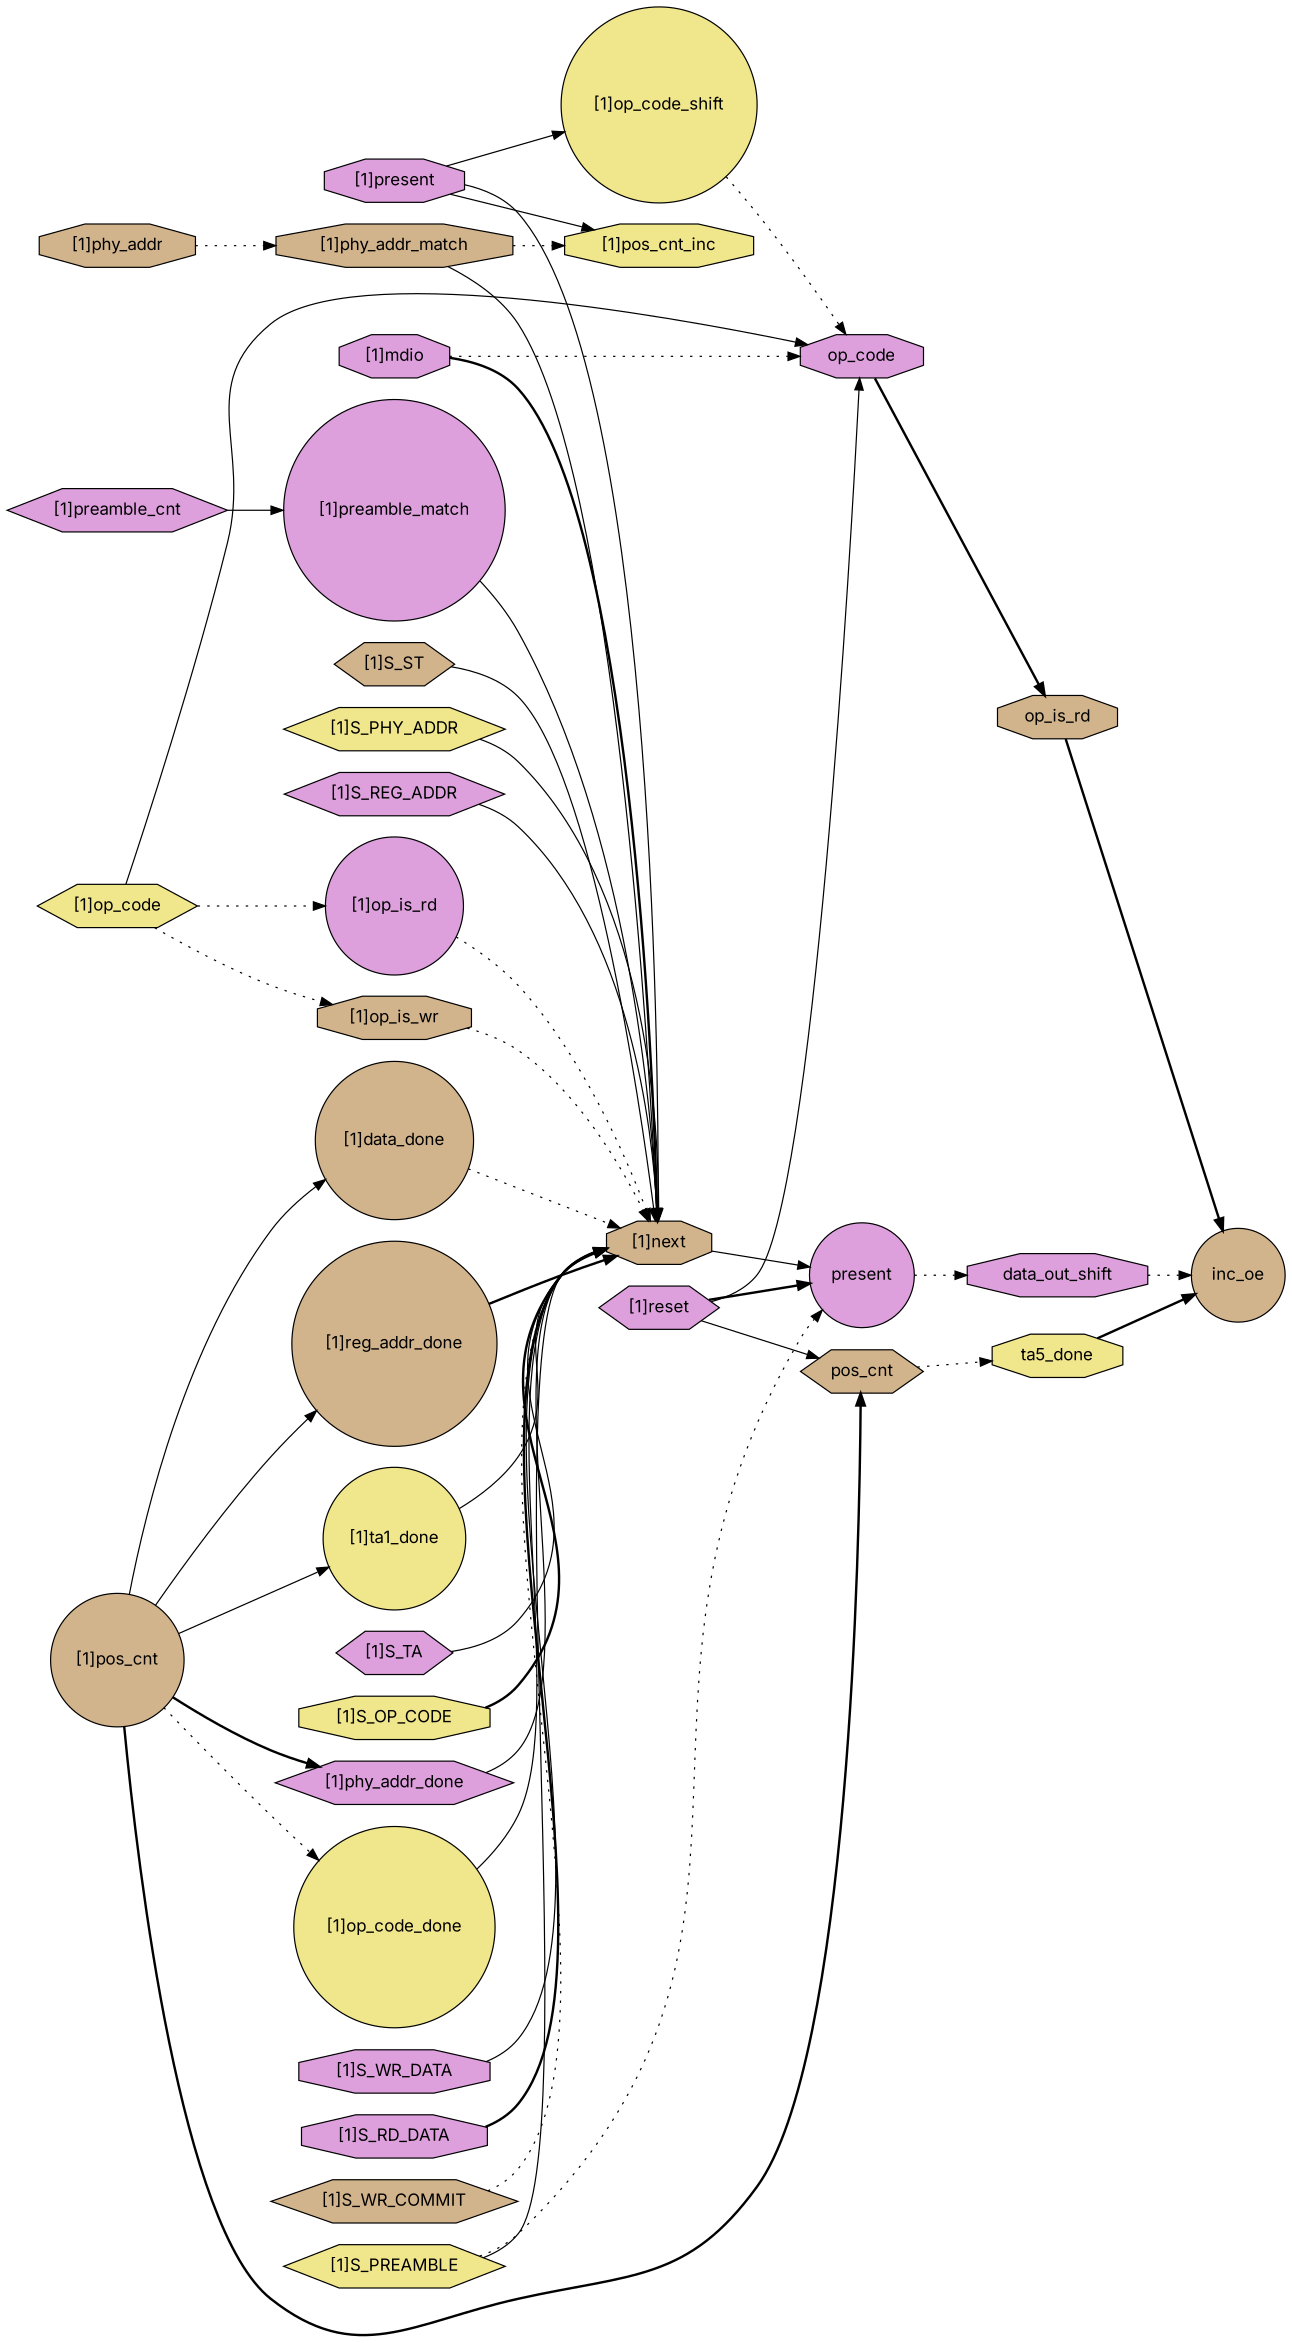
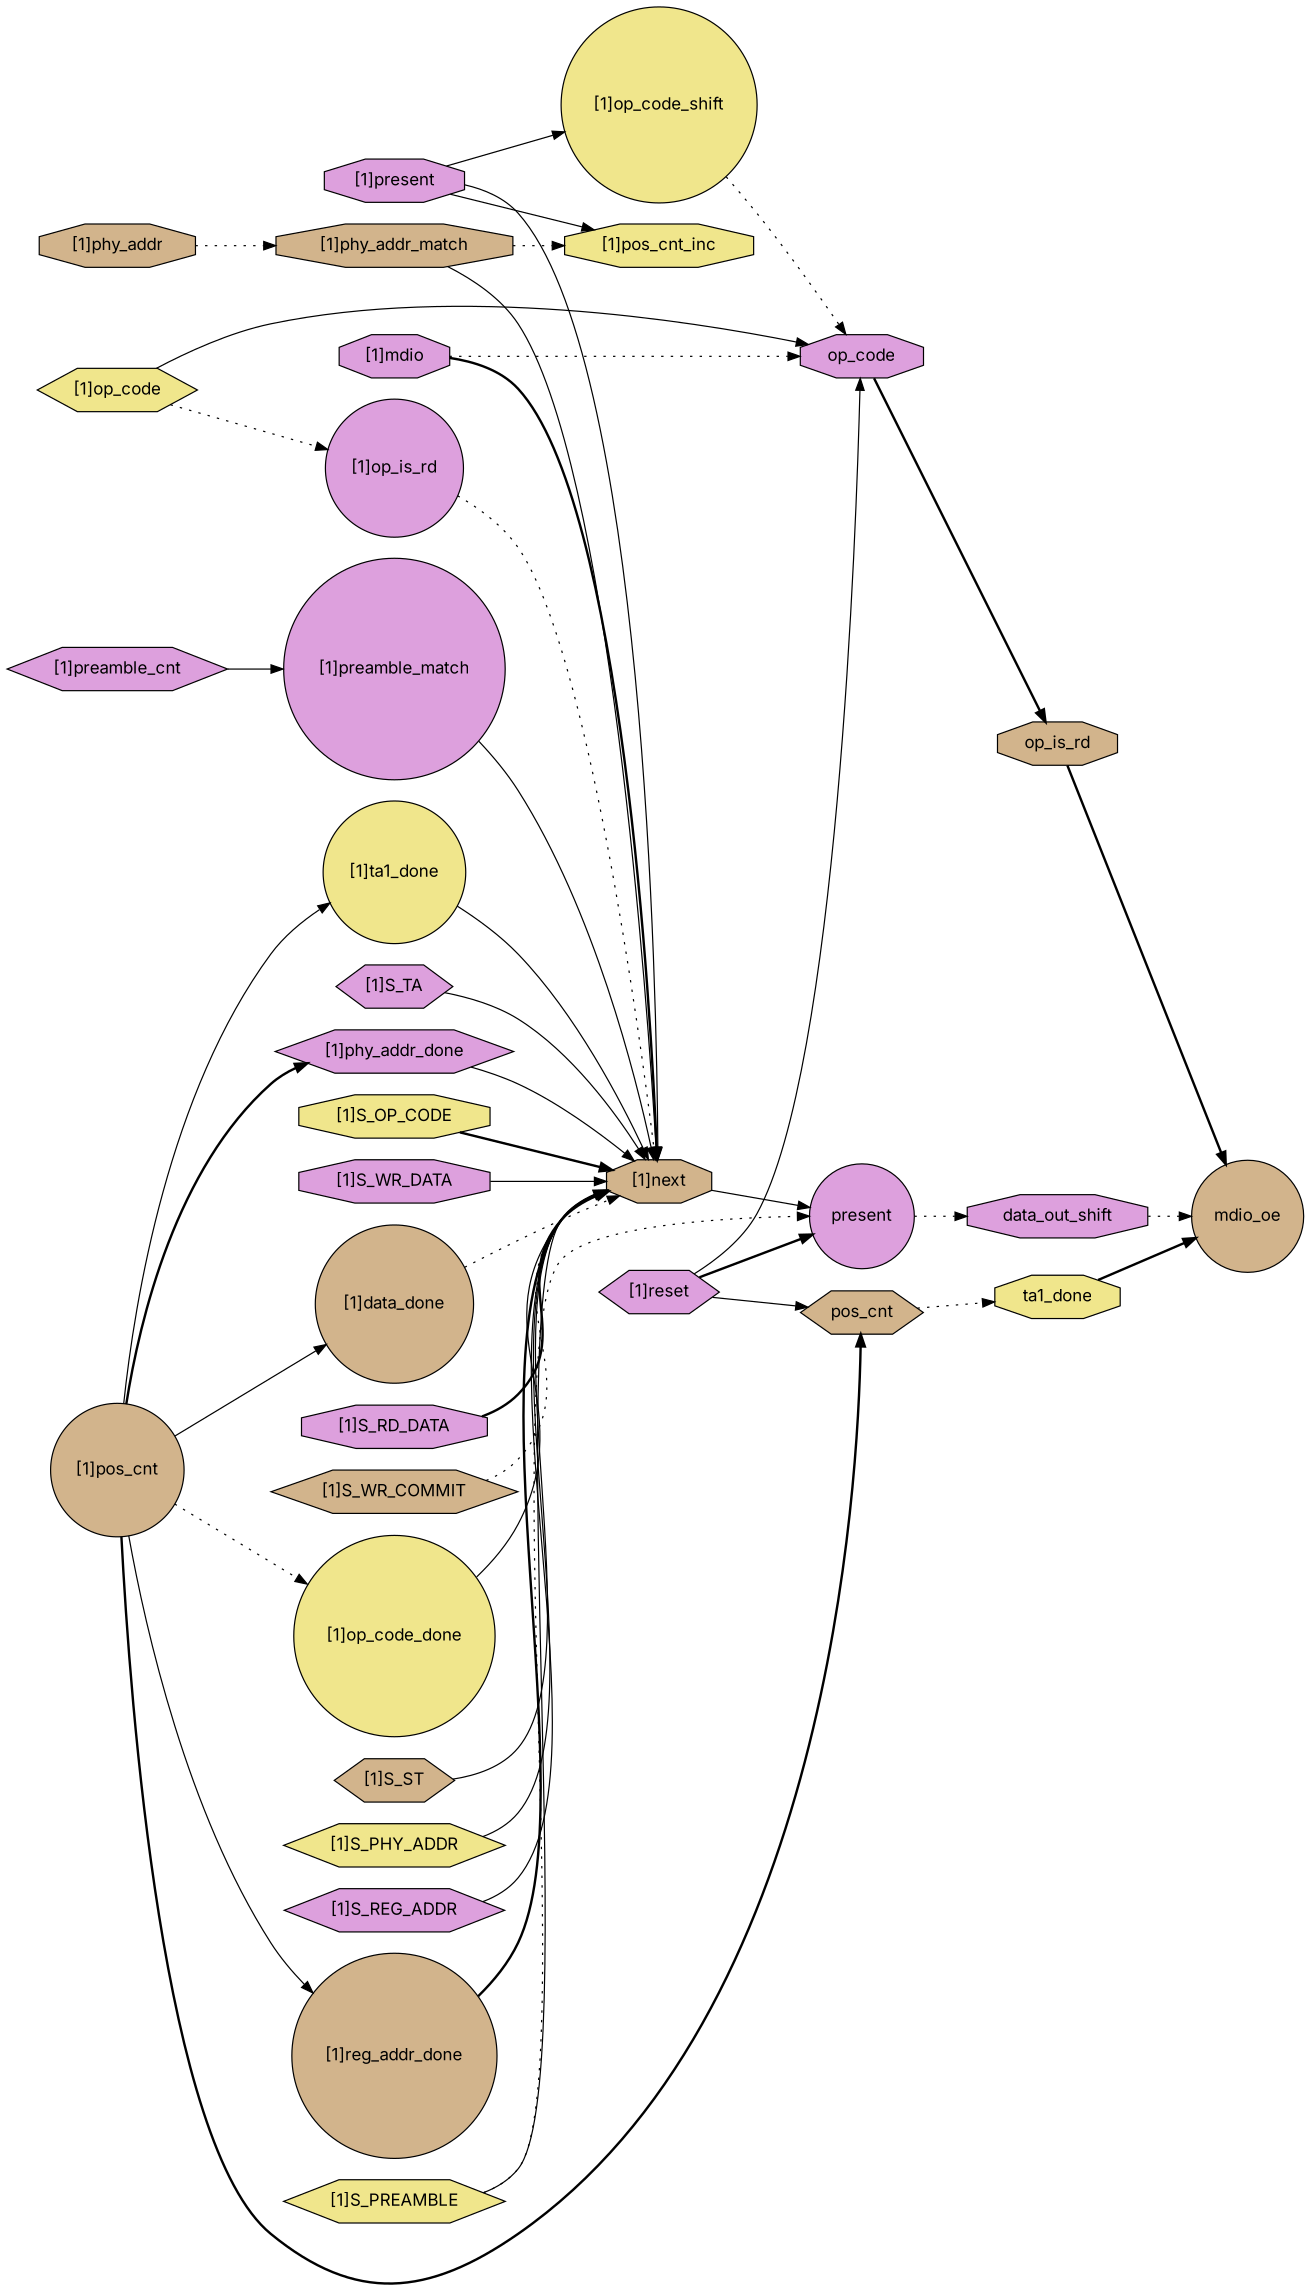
  strict digraph {
    fontname=Inter
    rankdir=LR
    node [complexity=13 fillcolor=plum fontname=Inter importance=0.499507709129 rank=0.0198328347777 shape=octagon style=filled]
    edge [fontname=Inter style=solid]
    "[1]present" [complexity=8 importance=0.153326055168 rank=0.019165756896]
    "[1]op_code_shift" [complexity=7 fillcolor=khaki importance=0.0741588804177 rank=0.010594125774 shape=circle]
    "[1]next" [complexity=9 fillcolor=tan importance=0.243621095289 rank=0.0270690105877]
    "[1]pos_cnt_inc" [complexity=9 fillcolor=khaki importance=0.0850810114031 rank=0.00945344571146]
    op_code [complexity=6 importance=0.0602437268783 rank=0.0100406211464]
    present [complexity=5 importance=0.112240516618 rank=0.0224481033236 shape=circle]
    op_is_rd [complexity=4 fillcolor=tan importance=0.0355408660566 rank=0.00888521651414]
    data_out_shift [complexity=4 importance=0.0330733418677 rank=0.00826833546692]
    pos_cnt [complexity=6 fillcolor=tan importance=0.0605267483839 rank=0.0100877913973 shape=hexagon]
-   ta1_done [complexity=4 fillcolor=khaki importance=0.0333639451498 rank=0.00834098628744 label=ta5_done]
+   ta1_done [complexity=4 fillcolor=khaki importance=0.0333639451498 rank=0.00834098628744]
    "[1]op_code_done" [fillcolor=khaki importance=0.257826852111 shape=circle]
-   mdio_oe [complexity=0 fillcolor=tan importance=0.0191581883282 rank=0.0 shape=circle label=inc_oe]
+   mdio_oe [complexity=0 fillcolor=tan importance=0.0191581883282 rank=0.0 shape=circle]
    "[1]phy_addr" [fillcolor=tan importance=0.53381727557 rank=0.0410628673515]
    "[1]phy_addr_match" [complexity=10 fillcolor=tan importance=0.506369641527 rank=0.0506369641527]
    "[1]S_ST" [complexity=14 fillcolor=tan importance=0.255886613839 rank=0.0182776152742 shape=hexagon]
-   "[1]op_is_wr" [complexity=15 fillcolor=tan importance=0.260003773017 rank=0.0173335848678]
    "[1]S_PHY_ADDR" [complexity=17 fillcolor=khaki rank=0.0293828064193 shape=hexagon]
    "[1]mdio" [complexity=9 importance=0.0725092454286 rank=0.0080565828254]
    "[1]S_REG_ADDR" [complexity=17 rank=0.0293828064193 shape=hexagon]
    "[1]ta1_done" [complexity=10 fillcolor=khaki importance=0.257826852111 rank=0.0257826852111 shape=circle]
    "[1]preamble_cnt" [complexity=16 importance=0.286241195854 rank=0.0178900747409 shape=hexagon]
    "[1]preamble_match" [complexity=14 importance=0.261957624972 rank=0.0187112589265 shape=circle]
    "[1]reset" [complexity=7 importance=0.132752972307 rank=0.0189647103296 shape=hexagon]
    "[1]phy_addr_done" [importance=0.257826852111 shape=hexagon]
    "[1]data_done" [complexity=17 fillcolor=tan importance=0.5014479474 rank=0.0294969380823 shape=circle]
    "[1]op_is_rd" [complexity=15 importance=0.260003773017 rank=0.0173335848678 shape=circle]
    "[1]S_TA" [importance=0.255886613839 rank=0.01968358568 shape=hexagon]
    "[1]op_code" [complexity=9 fillcolor=khaki importance=0.0849465877 rank=0.00943850974444 shape=hexagon]
    "[1]S_OP_CODE" [complexity=17 fillcolor=khaki rank=0.0293828064193]
    "[1]S_WR_DATA" [complexity=19 rank=0.0262898794278]
    "[1]S_PREAMBLE" [complexity=32 fillcolor=khaki importance=1.47399209029 rank=0.0460622528214 shape=hexagon]
    "[1]pos_cnt" [complexity=12 fillcolor=tan importance=0.284989655345 rank=0.0237491379454 shape=circle]
    "[1]reg_addr_done" [fillcolor=tan importance=0.257826852111 shape=circle]
    "[1]S_RD_DATA" [complexity=19 rank=0.0262898794278]
    "[1]S_WR_COMMIT" [fillcolor=tan importance=0.255886613839 rank=0.01968358568 shape=hexagon]
    "[1]present" -> "[1]op_code_shift"
    "[1]present" -> "[1]next"
    "[1]present" -> "[1]pos_cnt_inc"
    "[1]op_code_shift" -> op_code [style=dotted]
    "[1]next" -> present
    op_code -> op_is_rd [style=bold]
    present -> data_out_shift [style=dotted]
    op_is_rd -> mdio_oe [style=bold]
    data_out_shift -> mdio_oe [style=dotted]
    pos_cnt -> ta1_done [style=dotted]
    ta1_done -> mdio_oe [style=bold]
    "[1]op_code_done" -> "[1]next"
    "[1]phy_addr" -> "[1]phy_addr_match" [style=dotted]
    "[1]phy_addr_match" -> "[1]next"
    "[1]phy_addr_match" -> "[1]pos_cnt_inc" [style=dotted]
    "[1]S_ST" -> "[1]next"
-   "[1]op_is_wr" -> "[1]next" [style=dotted]
    "[1]S_PHY_ADDR" -> "[1]next"
    "[1]mdio" -> "[1]next" [style=bold]
    "[1]mdio" -> op_code [style=dotted]
    "[1]S_REG_ADDR" -> "[1]next"
    "[1]ta1_done" -> "[1]next"
    "[1]preamble_cnt" -> "[1]preamble_match"
    "[1]preamble_match" -> "[1]next"
    "[1]reset" -> op_code
    "[1]reset" -> present [style=bold]
    "[1]reset" -> pos_cnt
    "[1]phy_addr_done" -> "[1]next"
    "[1]data_done" -> "[1]next" [style=dotted]
    "[1]op_is_rd" -> "[1]next" [style=dotted]
    "[1]S_TA" -> "[1]next"
    "[1]op_code" -> op_code
-   "[1]op_code" -> "[1]op_is_wr" [style=dotted]
    "[1]op_code" -> "[1]op_is_rd" [style=dotted]
    "[1]S_OP_CODE" -> "[1]next" [style=bold]
    "[1]S_WR_DATA" -> "[1]next"
    "[1]S_PREAMBLE" -> "[1]next"
    "[1]S_PREAMBLE" -> present [style=dotted]
    "[1]pos_cnt" -> pos_cnt [style=bold]
    "[1]pos_cnt" -> "[1]op_code_done" [style=dotted]
    "[1]pos_cnt" -> "[1]ta1_done"
    "[1]pos_cnt" -> "[1]phy_addr_done" [style=bold]
    "[1]pos_cnt" -> "[1]data_done"
    "[1]pos_cnt" -> "[1]reg_addr_done"
    "[1]reg_addr_done" -> "[1]next" [style=bold]
    "[1]S_RD_DATA" -> "[1]next" [style=bold]
    "[1]S_WR_COMMIT" -> "[1]next" [style=dotted]
  }
